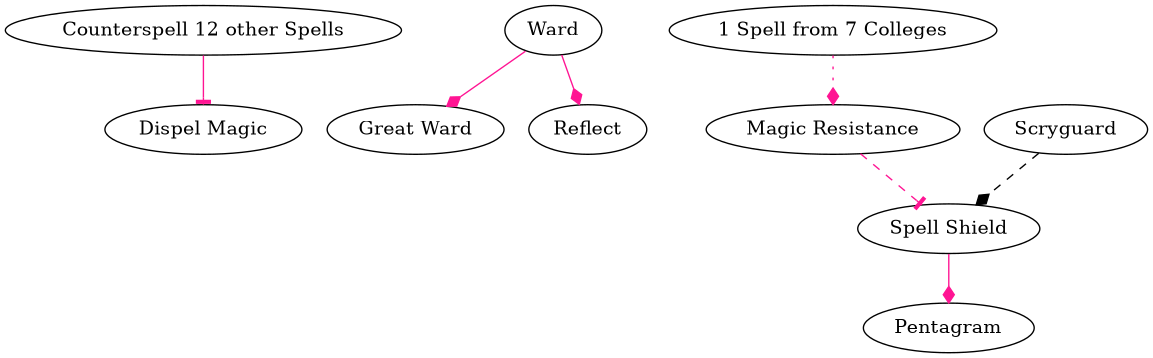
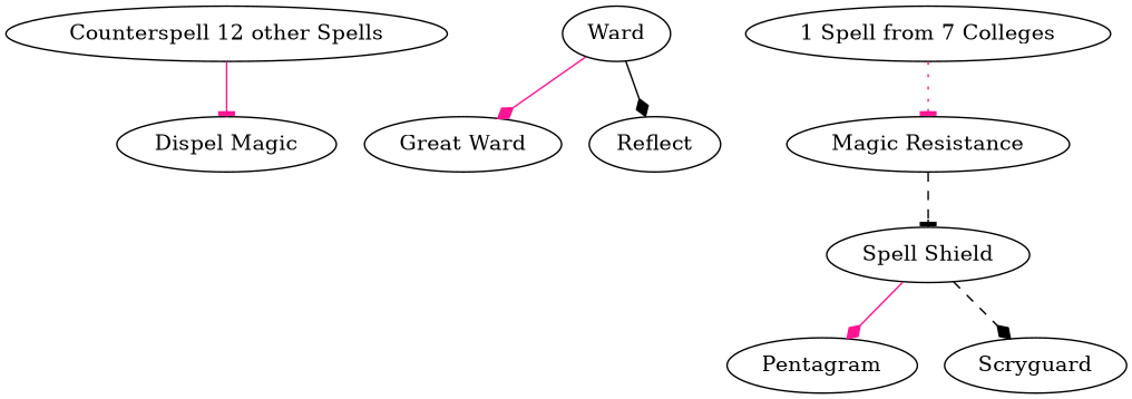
  digraph {
    edge [arrowhead=diamond color=deeppink style=solid]
    "Counterspell 12 other Spells"
    "Dispel Magic"
    Ward
    "Great Ward"
    Reflect
    "1 Spell from 7 Colleges"
    "Magic Resistance"
    "Spell Shield"
    Pentagram
    Scryguard
    "Counterspell 12 other Spells" -> "Dispel Magic" [arrowhead=tee]
    Ward -> "Great Ward"
-   Ward -> Reflect
-   "1 Spell from 7 Colleges" -> "Magic Resistance" [style=dotted]
-   "Magic Resistance" -> "Spell Shield" [arrowhead=tee style=dashed]
+   Ward -> Reflect [color=black]
+   "1 Spell from 7 Colleges" -> "Magic Resistance" [arrowhead=tee style=dotted]
+   "Magic Resistance" -> "Spell Shield" [arrowhead=tee color=black style=dashed]
    "Spell Shield" -> Pentagram
-   Scryguard -> "Spell Shield" [color=black style=dashed]
+   "Spell Shield" -> Scryguard [color=black style=dashed]
  }
